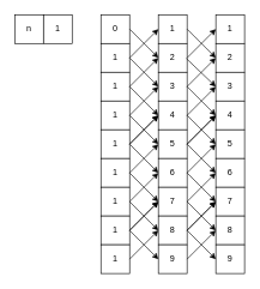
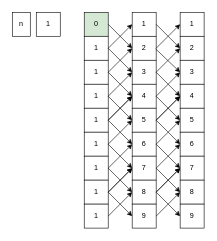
  <mxCell id="0" />
  <mxCell id="1" parent="0" />
- <mxCell id="2" value="n" style="rounded=0;whiteSpace=wrap;html=1;" vertex="1" parent="1"><mxGeometry x="20" y="20" width="40" height="40" as="geometry" /></mxCell>
+ <mxCell id="2" value="n" style="rounded=0;whiteSpace=wrap;html=1;" vertex="1" parent="1"><mxGeometry x="20" y="20" width="30" height="40" as="geometry" /></mxCell>
  <mxCell id="3" value="1" style="rounded=0;whiteSpace=wrap;html=1;" vertex="1" parent="1"><mxGeometry x="60" y="20" width="40" height="40" as="geometry" /></mxCell>
- <mxCell id="4" value="0" style="rounded=0;whiteSpace=wrap;html=1;" vertex="1" parent="1"><mxGeometry x="140" y="20" width="40" height="40" as="geometry" /></mxCell>
+ <mxCell id="4" value="0" style="rounded=0;whiteSpace=wrap;html=1;fillColor=#d5e8d4;" vertex="1" parent="1"><mxGeometry x="140" y="20" width="40" height="40" as="geometry" /></mxCell>
  <mxCell id="5" value="1" style="rounded=0;whiteSpace=wrap;html=1;" vertex="1" parent="1"><mxGeometry x="140" y="60" width="40" height="40" as="geometry" /></mxCell>
  <mxCell id="6" value="1" style="rounded=0;whiteSpace=wrap;html=1;" vertex="1" parent="1"><mxGeometry x="140" y="100" width="40" height="40" as="geometry" /></mxCell>
  <mxCell id="7" value="1" style="rounded=0;whiteSpace=wrap;html=1;" vertex="1" parent="1"><mxGeometry x="140" y="140" width="40" height="40" as="geometry" /></mxCell>
  <mxCell id="8" value="1" style="rounded=0;whiteSpace=wrap;html=1;" vertex="1" parent="1"><mxGeometry x="140" y="180" width="40" height="40" as="geometry" /></mxCell>
  <mxCell id="9" value="1" style="rounded=0;whiteSpace=wrap;html=1;" vertex="1" parent="1"><mxGeometry x="140" y="220" width="40" height="40" as="geometry" /></mxCell>
  <mxCell id="10" value="1" style="rounded=0;whiteSpace=wrap;html=1;" vertex="1" parent="1"><mxGeometry x="140" y="260" width="40" height="40" as="geometry" /></mxCell>
  <mxCell id="11" value="1" style="rounded=0;whiteSpace=wrap;html=1;" vertex="1" parent="1"><mxGeometry x="140" y="300" width="40" height="40" as="geometry" /></mxCell>
  <mxCell id="12" value="1" style="rounded=0;whiteSpace=wrap;html=1;" vertex="1" parent="1"><mxGeometry x="140" y="340" width="40" height="40" as="geometry" /></mxCell>
  <mxCell id="13" value="1" style="rounded=0;whiteSpace=wrap;html=1;" vertex="1" parent="1"><mxGeometry x="220" y="20" width="40" height="40" as="geometry" /></mxCell>
  <mxCell id="14" value="2" style="rounded=0;whiteSpace=wrap;html=1;" vertex="1" parent="1"><mxGeometry x="220" y="60" width="40" height="40" as="geometry" /></mxCell>
  <mxCell id="15" value="3" style="rounded=0;whiteSpace=wrap;html=1;" vertex="1" parent="1"><mxGeometry x="220" y="100" width="40" height="40" as="geometry" /></mxCell>
  <mxCell id="16" value="4" style="rounded=0;whiteSpace=wrap;html=1;" vertex="1" parent="1"><mxGeometry x="220" y="140" width="40" height="40" as="geometry" /></mxCell>
  <mxCell id="17" value="5" style="rounded=0;whiteSpace=wrap;html=1;" vertex="1" parent="1"><mxGeometry x="220" y="180" width="40" height="40" as="geometry" /></mxCell>
  <mxCell id="18" value="6" style="rounded=0;whiteSpace=wrap;html=1;" vertex="1" parent="1"><mxGeometry x="220" y="220" width="40" height="40" as="geometry" /></mxCell>
  <mxCell id="19" value="7" style="rounded=0;whiteSpace=wrap;html=1;" vertex="1" parent="1"><mxGeometry x="220" y="260" width="40" height="40" as="geometry" /></mxCell>
  <mxCell id="20" value="8" style="rounded=0;whiteSpace=wrap;html=1;" vertex="1" parent="1"><mxGeometry x="220" y="300" width="40" height="40" as="geometry" /></mxCell>
  <mxCell id="21" value="9" style="rounded=0;whiteSpace=wrap;html=1;" vertex="1" parent="1"><mxGeometry x="220" y="340" width="40" height="40" as="geometry" /></mxCell>
  <mxCell id="22" value="" style="group" vertex="1" connectable="0" parent="1"><mxGeometry x="180" y="40" width="40" height="40" as="geometry" /></mxCell>
  <mxCell id="23" value="" style="endArrow=classic;html=1;rounded=0;" edge="1" parent="22"><mxGeometry width="50" height="50" relative="1" as="geometry"><mxPoint y="40" as="sourcePoint" /><mxPoint x="40" as="targetPoint" /></mxGeometry></mxCell>
  <mxCell id="24" value="" style="endArrow=classic;html=1;rounded=0;exitX=1;exitY=0.5;exitDx=0;exitDy=0;entryX=0;entryY=0.5;entryDx=0;entryDy=0;" edge="1" parent="22" source="5" target="15"><mxGeometry width="50" height="50" relative="1" as="geometry"><mxPoint x="10" y="50" as="sourcePoint" /><mxPoint x="50" y="10" as="targetPoint" /></mxGeometry></mxCell>
  <mxCell id="25" value="" style="endArrow=classic;html=1;rounded=0;exitX=1;exitY=0.5;exitDx=0;exitDy=0;entryX=0;entryY=0.5;entryDx=0;entryDy=0;" edge="1" parent="22"><mxGeometry width="50" height="50" relative="1" as="geometry"><mxPoint as="sourcePoint" /><mxPoint x="40" y="40" as="targetPoint" /></mxGeometry></mxCell>
  <mxCell id="26" value="" style="group" vertex="1" connectable="0" parent="1"><mxGeometry x="180" y="80" width="40" height="40" as="geometry" /></mxCell>
  <mxCell id="27" value="" style="endArrow=classic;html=1;rounded=0;" edge="1" parent="26"><mxGeometry width="50" height="50" relative="1" as="geometry"><mxPoint y="40" as="sourcePoint" /><mxPoint x="40" as="targetPoint" /></mxGeometry></mxCell>
  <mxCell id="28" value="" style="group" vertex="1" connectable="0" parent="1"><mxGeometry x="180" y="120" width="40" height="40" as="geometry" /></mxCell>
  <mxCell id="29" value="" style="endArrow=classic;html=1;rounded=0;" edge="1" parent="28"><mxGeometry width="50" height="50" relative="1" as="geometry"><mxPoint y="40" as="sourcePoint" /><mxPoint x="40" as="targetPoint" /></mxGeometry></mxCell>
  <mxCell id="30" value="" style="endArrow=classic;html=1;rounded=0;exitX=1;exitY=0.5;exitDx=0;exitDy=0;entryX=0;entryY=0.5;entryDx=0;entryDy=0;" edge="1" parent="28"><mxGeometry width="50" height="50" relative="1" as="geometry"><mxPoint as="sourcePoint" /><mxPoint x="40" y="40" as="targetPoint" /></mxGeometry></mxCell>
  <mxCell id="31" value="" style="group" vertex="1" connectable="0" parent="1"><mxGeometry x="180" y="160" width="40" height="40" as="geometry" /></mxCell>
  <mxCell id="32" value="" style="endArrow=classic;html=1;rounded=0;" edge="1" parent="31"><mxGeometry width="50" height="50" relative="1" as="geometry"><mxPoint y="40" as="sourcePoint" /><mxPoint x="40" as="targetPoint" /></mxGeometry></mxCell>
  <mxCell id="33" value="" style="group" vertex="1" connectable="0" parent="1"><mxGeometry x="180" y="200" width="40" height="40" as="geometry" /></mxCell>
  <mxCell id="34" value="" style="endArrow=classic;html=1;rounded=0;" edge="1" parent="33"><mxGeometry width="50" height="50" relative="1" as="geometry"><mxPoint y="40" as="sourcePoint" /><mxPoint x="40" as="targetPoint" /></mxGeometry></mxCell>
  <mxCell id="35" value="" style="endArrow=classic;html=1;rounded=0;exitX=1;exitY=0.5;exitDx=0;exitDy=0;entryX=0;entryY=0.5;entryDx=0;entryDy=0;" edge="1" parent="33"><mxGeometry width="50" height="50" relative="1" as="geometry"><mxPoint as="sourcePoint" /><mxPoint x="40" y="40" as="targetPoint" /></mxGeometry></mxCell>
  <mxCell id="36" value="" style="group" vertex="1" connectable="0" parent="1"><mxGeometry x="180" y="160" width="40" height="40" as="geometry" /></mxCell>
  <mxCell id="37" value="" style="endArrow=classic;html=1;rounded=0;" edge="1" parent="36"><mxGeometry width="50" height="50" relative="1" as="geometry"><mxPoint y="40" as="sourcePoint" /><mxPoint x="40" as="targetPoint" /></mxGeometry></mxCell>
  <mxCell id="38" value="" style="endArrow=classic;html=1;rounded=0;exitX=1;exitY=0.5;exitDx=0;exitDy=0;entryX=0;entryY=0.5;entryDx=0;entryDy=0;" edge="1" parent="36"><mxGeometry width="50" height="50" relative="1" as="geometry"><mxPoint as="sourcePoint" /><mxPoint x="40" y="40" as="targetPoint" /></mxGeometry></mxCell>
  <mxCell id="39" value="" style="group" vertex="1" connectable="0" parent="1"><mxGeometry x="180" y="240" width="40" height="40" as="geometry" /></mxCell>
  <mxCell id="40" value="" style="endArrow=classic;html=1;rounded=0;" edge="1" parent="39"><mxGeometry width="50" height="50" relative="1" as="geometry"><mxPoint y="40" as="sourcePoint" /><mxPoint x="40" as="targetPoint" /></mxGeometry></mxCell>
  <mxCell id="41" value="" style="endArrow=classic;html=1;rounded=0;exitX=1;exitY=0.5;exitDx=0;exitDy=0;entryX=0;entryY=0.5;entryDx=0;entryDy=0;" edge="1" parent="39"><mxGeometry width="50" height="50" relative="1" as="geometry"><mxPoint as="sourcePoint" /><mxPoint x="40" y="40" as="targetPoint" /></mxGeometry></mxCell>
  <mxCell id="42" value="" style="group" vertex="1" connectable="0" parent="1"><mxGeometry x="180" y="280" width="40" height="40" as="geometry" /></mxCell>
  <mxCell id="43" value="" style="endArrow=classic;html=1;rounded=0;" edge="1" parent="42"><mxGeometry width="50" height="50" relative="1" as="geometry"><mxPoint y="40" as="sourcePoint" /><mxPoint x="40" as="targetPoint" /></mxGeometry></mxCell>
  <mxCell id="44" value="" style="group" vertex="1" connectable="0" parent="1"><mxGeometry x="180" y="320" width="40" height="40" as="geometry" /></mxCell>
  <mxCell id="45" value="" style="endArrow=classic;html=1;rounded=0;" edge="1" parent="44"><mxGeometry width="50" height="50" relative="1" as="geometry"><mxPoint y="40" as="sourcePoint" /><mxPoint x="40" as="targetPoint" /></mxGeometry></mxCell>
  <mxCell id="46" value="" style="endArrow=classic;html=1;rounded=0;exitX=1;exitY=0.5;exitDx=0;exitDy=0;entryX=0;entryY=0.5;entryDx=0;entryDy=0;" edge="1" parent="44"><mxGeometry width="50" height="50" relative="1" as="geometry"><mxPoint as="sourcePoint" /><mxPoint x="40" y="40" as="targetPoint" /></mxGeometry></mxCell>
  <mxCell id="47" value="" style="group" vertex="1" connectable="0" parent="1"><mxGeometry x="180" y="280" width="40" height="40" as="geometry" /></mxCell>
  <mxCell id="48" value="" style="endArrow=classic;html=1;rounded=0;" edge="1" parent="47"><mxGeometry width="50" height="50" relative="1" as="geometry"><mxPoint y="40" as="sourcePoint" /><mxPoint x="40" as="targetPoint" /></mxGeometry></mxCell>
  <mxCell id="49" value="" style="endArrow=classic;html=1;rounded=0;exitX=1;exitY=0.5;exitDx=0;exitDy=0;entryX=0;entryY=0.5;entryDx=0;entryDy=0;" edge="1" parent="47"><mxGeometry width="50" height="50" relative="1" as="geometry"><mxPoint as="sourcePoint" /><mxPoint x="40" y="40" as="targetPoint" /></mxGeometry></mxCell>
  <mxCell id="50" value="1" style="rounded=0;whiteSpace=wrap;html=1;" vertex="1" parent="1"><mxGeometry x="300" y="20" width="40" height="40" as="geometry" /></mxCell>
  <mxCell id="51" value="2" style="rounded=0;whiteSpace=wrap;html=1;" vertex="1" parent="1"><mxGeometry x="300" y="60" width="40" height="40" as="geometry" /></mxCell>
  <mxCell id="52" value="3" style="rounded=0;whiteSpace=wrap;html=1;" vertex="1" parent="1"><mxGeometry x="300" y="100" width="40" height="40" as="geometry" /></mxCell>
  <mxCell id="53" value="4" style="rounded=0;whiteSpace=wrap;html=1;" vertex="1" parent="1"><mxGeometry x="300" y="140" width="40" height="40" as="geometry" /></mxCell>
  <mxCell id="54" value="5" style="rounded=0;whiteSpace=wrap;html=1;" vertex="1" parent="1"><mxGeometry x="300" y="180" width="40" height="40" as="geometry" /></mxCell>
  <mxCell id="55" value="6" style="rounded=0;whiteSpace=wrap;html=1;" vertex="1" parent="1"><mxGeometry x="300" y="220" width="40" height="40" as="geometry" /></mxCell>
  <mxCell id="56" value="7" style="rounded=0;whiteSpace=wrap;html=1;" vertex="1" parent="1"><mxGeometry x="300" y="260" width="40" height="40" as="geometry" /></mxCell>
  <mxCell id="57" value="8" style="rounded=0;whiteSpace=wrap;html=1;" vertex="1" parent="1"><mxGeometry x="300" y="300" width="40" height="40" as="geometry" /></mxCell>
  <mxCell id="58" value="9" style="rounded=0;whiteSpace=wrap;html=1;" vertex="1" parent="1"><mxGeometry x="300" y="340" width="40" height="40" as="geometry" /></mxCell>
  <mxCell id="59" value="" style="group" vertex="1" connectable="0" parent="1"><mxGeometry x="260" y="40" width="40" height="40" as="geometry" /></mxCell>
  <mxCell id="60" value="" style="endArrow=classic;html=1;rounded=0;" edge="1" parent="59"><mxGeometry width="50" height="50" relative="1" as="geometry"><mxPoint y="40" as="sourcePoint" /><mxPoint x="40" as="targetPoint" /></mxGeometry></mxCell>
  <mxCell id="61" value="" style="endArrow=classic;html=1;rounded=0;exitX=1;exitY=0.5;exitDx=0;exitDy=0;entryX=0;entryY=0.5;entryDx=0;entryDy=0;" edge="1" parent="59"><mxGeometry width="50" height="50" relative="1" as="geometry"><mxPoint as="sourcePoint" /><mxPoint x="40" y="40" as="targetPoint" /></mxGeometry></mxCell>
  <mxCell id="62" value="" style="group" vertex="1" connectable="0" parent="1"><mxGeometry x="260" y="80" width="40" height="40" as="geometry" /></mxCell>
  <mxCell id="63" value="" style="endArrow=classic;html=1;rounded=0;" edge="1" parent="62"><mxGeometry width="50" height="50" relative="1" as="geometry"><mxPoint y="40" as="sourcePoint" /><mxPoint x="40" as="targetPoint" /></mxGeometry></mxCell>
  <mxCell id="64" value="" style="group" vertex="1" connectable="0" parent="1"><mxGeometry x="260" y="120" width="40" height="40" as="geometry" /></mxCell>
  <mxCell id="65" value="" style="endArrow=classic;html=1;rounded=0;" edge="1" parent="64"><mxGeometry width="50" height="50" relative="1" as="geometry"><mxPoint y="40" as="sourcePoint" /><mxPoint x="40" as="targetPoint" /></mxGeometry></mxCell>
  <mxCell id="66" value="" style="endArrow=classic;html=1;rounded=0;exitX=1;exitY=0.5;exitDx=0;exitDy=0;entryX=0;entryY=0.5;entryDx=0;entryDy=0;" edge="1" parent="64"><mxGeometry width="50" height="50" relative="1" as="geometry"><mxPoint as="sourcePoint" /><mxPoint x="40" y="40" as="targetPoint" /></mxGeometry></mxCell>
  <mxCell id="67" value="" style="group" vertex="1" connectable="0" parent="1"><mxGeometry x="260" y="160" width="40" height="40" as="geometry" /></mxCell>
  <mxCell id="68" value="" style="endArrow=classic;html=1;rounded=0;" edge="1" parent="67"><mxGeometry width="50" height="50" relative="1" as="geometry"><mxPoint y="40" as="sourcePoint" /><mxPoint x="40" as="targetPoint" /></mxGeometry></mxCell>
  <mxCell id="69" value="" style="group" vertex="1" connectable="0" parent="1"><mxGeometry x="260" y="200" width="40" height="40" as="geometry" /></mxCell>
  <mxCell id="70" value="" style="endArrow=classic;html=1;rounded=0;" edge="1" parent="69"><mxGeometry width="50" height="50" relative="1" as="geometry"><mxPoint y="40" as="sourcePoint" /><mxPoint x="40" as="targetPoint" /></mxGeometry></mxCell>
  <mxCell id="71" value="" style="endArrow=classic;html=1;rounded=0;exitX=1;exitY=0.5;exitDx=0;exitDy=0;entryX=0;entryY=0.5;entryDx=0;entryDy=0;" edge="1" parent="69"><mxGeometry width="50" height="50" relative="1" as="geometry"><mxPoint as="sourcePoint" /><mxPoint x="40" y="40" as="targetPoint" /></mxGeometry></mxCell>
  <mxCell id="72" value="" style="group" vertex="1" connectable="0" parent="1"><mxGeometry x="260" y="160" width="40" height="40" as="geometry" /></mxCell>
  <mxCell id="73" value="" style="endArrow=classic;html=1;rounded=0;" edge="1" parent="72"><mxGeometry width="50" height="50" relative="1" as="geometry"><mxPoint y="40" as="sourcePoint" /><mxPoint x="40" as="targetPoint" /></mxGeometry></mxCell>
  <mxCell id="74" value="" style="endArrow=classic;html=1;rounded=0;exitX=1;exitY=0.5;exitDx=0;exitDy=0;entryX=0;entryY=0.5;entryDx=0;entryDy=0;" edge="1" parent="72"><mxGeometry width="50" height="50" relative="1" as="geometry"><mxPoint as="sourcePoint" /><mxPoint x="40" y="40" as="targetPoint" /></mxGeometry></mxCell>
  <mxCell id="75" value="" style="group" vertex="1" connectable="0" parent="1"><mxGeometry x="260" y="240" width="40" height="40" as="geometry" /></mxCell>
  <mxCell id="76" value="" style="endArrow=classic;html=1;rounded=0;" edge="1" parent="75"><mxGeometry width="50" height="50" relative="1" as="geometry"><mxPoint y="40" as="sourcePoint" /><mxPoint x="40" as="targetPoint" /></mxGeometry></mxCell>
  <mxCell id="77" value="" style="endArrow=classic;html=1;rounded=0;exitX=1;exitY=0.5;exitDx=0;exitDy=0;entryX=0;entryY=0.5;entryDx=0;entryDy=0;" edge="1" parent="75"><mxGeometry width="50" height="50" relative="1" as="geometry"><mxPoint as="sourcePoint" /><mxPoint x="40" y="40" as="targetPoint" /></mxGeometry></mxCell>
  <mxCell id="78" value="" style="group" vertex="1" connectable="0" parent="1"><mxGeometry x="260" y="280" width="40" height="40" as="geometry" /></mxCell>
  <mxCell id="79" value="" style="endArrow=classic;html=1;rounded=0;" edge="1" parent="78"><mxGeometry width="50" height="50" relative="1" as="geometry"><mxPoint y="40" as="sourcePoint" /><mxPoint x="40" as="targetPoint" /></mxGeometry></mxCell>
  <mxCell id="80" value="" style="group" vertex="1" connectable="0" parent="1"><mxGeometry x="260" y="320" width="40" height="40" as="geometry" /></mxCell>
  <mxCell id="81" value="" style="endArrow=classic;html=1;rounded=0;" edge="1" parent="80"><mxGeometry width="50" height="50" relative="1" as="geometry"><mxPoint y="40" as="sourcePoint" /><mxPoint x="40" as="targetPoint" /></mxGeometry></mxCell>
  <mxCell id="82" value="" style="endArrow=classic;html=1;rounded=0;exitX=1;exitY=0.5;exitDx=0;exitDy=0;entryX=0;entryY=0.5;entryDx=0;entryDy=0;" edge="1" parent="80"><mxGeometry width="50" height="50" relative="1" as="geometry"><mxPoint as="sourcePoint" /><mxPoint x="40" y="40" as="targetPoint" /></mxGeometry></mxCell>
  <mxCell id="83" value="" style="group" vertex="1" connectable="0" parent="1"><mxGeometry x="260" y="280" width="40" height="40" as="geometry" /></mxCell>
  <mxCell id="84" value="" style="endArrow=classic;html=1;rounded=0;" edge="1" parent="83"><mxGeometry width="50" height="50" relative="1" as="geometry"><mxPoint y="40" as="sourcePoint" /><mxPoint x="40" as="targetPoint" /></mxGeometry></mxCell>
  <mxCell id="85" value="" style="endArrow=classic;html=1;rounded=0;exitX=1;exitY=0.5;exitDx=0;exitDy=0;entryX=0;entryY=0.5;entryDx=0;entryDy=0;" edge="1" parent="83"><mxGeometry width="50" height="50" relative="1" as="geometry"><mxPoint as="sourcePoint" /><mxPoint x="40" y="40" as="targetPoint" /></mxGeometry></mxCell>
  <mxCell id="86" value="" style="endArrow=classic;html=1;rounded=0;exitX=0.977;exitY=0.525;exitDx=0;exitDy=0;entryX=0;entryY=0.5;entryDx=0;entryDy=0;exitPerimeter=0;" edge="1" parent="1" target="52" source="14"><mxGeometry width="50" height="50" relative="1" as="geometry"><mxPoint x="270" y="90" as="sourcePoint" /><mxPoint x="310" y="50" as="targetPoint" /></mxGeometry></mxCell>
